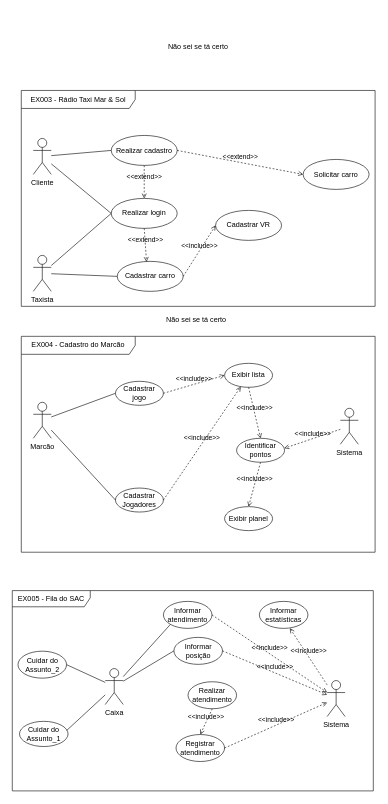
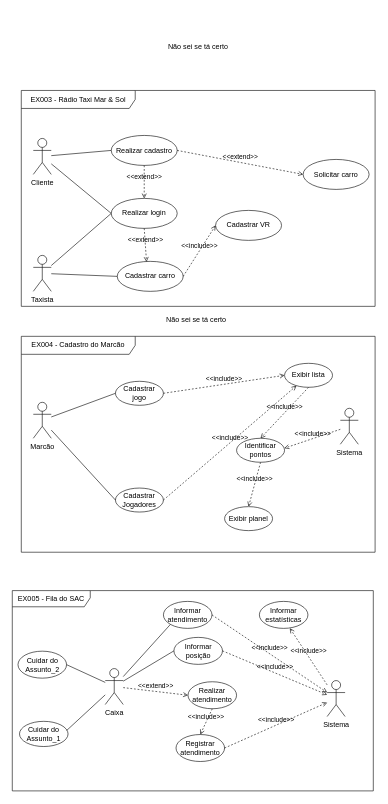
  <mxCell id="0" />
  <mxCell id="1" parent="0" />
  <mxCell id="2" value="Cliente" style="shape=umlActor;verticalLabelPosition=bottom;verticalAlign=top;html=1;outlineConnect=0;" vertex="1" parent="1"><mxGeometry y="230" width="30" height="60" as="geometry" x="55" /></mxCell>
  <mxCell id="3" value="Taxista" style="shape=umlActor;verticalLabelPosition=bottom;verticalAlign=top;html=1;outlineConnect=0;" vertex="1" parent="1"><mxGeometry y="425" width="30" height="60" as="geometry" x="55" /></mxCell>
  <mxCell id="4" value="EX003 - Rádio Taxi Mar &amp;amp; Sol" style="shape=umlFrame;whiteSpace=wrap;html=1;pointerEvents=0;width=190;height=30;" vertex="1" parent="1"><mxGeometry x="35" y="150" width="590" height="360" as="geometry" /></mxCell>
  <mxCell id="5" value="Realizar cadastro" style="ellipse;whiteSpace=wrap;html=1;" vertex="1" parent="1"><mxGeometry x="185" y="225" width="110" height="50" as="geometry" /></mxCell>
  <mxCell id="6" value="" style="endArrow=none;html=1;rounded=0;entryX=0;entryY=0.5;entryDx=0;entryDy=0;" edge="1" parent="1" source="2" target="5"><mxGeometry width="50" height="50" relative="1" as="geometry"><mxPoint x="205" y="250" as="sourcePoint" /><mxPoint x="255" y="200" as="targetPoint" /></mxGeometry></mxCell>
  <mxCell id="7" value="Realizar login" style="ellipse;whiteSpace=wrap;html=1;" vertex="1" parent="1"><mxGeometry x="185" y="330" width="110" height="50" as="geometry" /></mxCell>
  <mxCell id="8" value="Solicitar carro" style="ellipse;whiteSpace=wrap;html=1;" vertex="1" parent="1"><mxGeometry x="505" y="265" width="110" height="50" as="geometry" /></mxCell>
  <mxCell id="9" value="Cadastrar VR" style="ellipse;whiteSpace=wrap;html=1;" vertex="1" parent="1"><mxGeometry x="359" y="350" width="110" height="50" as="geometry" /></mxCell>
  <mxCell id="10" value="" style="endArrow=none;html=1;rounded=0;entryX=0;entryY=0.5;entryDx=0;entryDy=0;" edge="1" parent="1" source="2" target="7"><mxGeometry width="50" height="50" relative="1" as="geometry"><mxPoint x="175" y="260" as="sourcePoint" /><mxPoint x="225" y="210" as="targetPoint" /></mxGeometry></mxCell>
  <mxCell id="11" value="&amp;lt;&amp;lt;extend&amp;gt;&amp;gt;" style="html=1;verticalAlign=bottom;labelBackgroundColor=none;endArrow=open;endFill=0;dashed=1;rounded=0;exitX=1;exitY=0.5;exitDx=0;exitDy=0;entryX=0;entryY=0.5;entryDx=0;entryDy=0;" edge="1" parent="1" source="5" target="8"><mxGeometry width="160" relative="1" as="geometry"><mxPoint x="365" y="300" as="sourcePoint" /><mxPoint x="525" y="300" as="targetPoint" /></mxGeometry></mxCell>
  <mxCell id="12" value="" style="endArrow=none;html=1;rounded=0;entryX=0;entryY=0.5;entryDx=0;entryDy=0;" edge="1" parent="1" source="3" target="7"><mxGeometry width="50" height="50" relative="1" as="geometry"><mxPoint x="205" y="460" as="sourcePoint" /><mxPoint x="255" y="410" as="targetPoint" /></mxGeometry></mxCell>
  <mxCell id="13" value="&amp;lt;&amp;lt;extend&amp;gt;&amp;gt;" style="html=1;verticalAlign=bottom;labelBackgroundColor=none;endArrow=open;endFill=0;dashed=1;rounded=0;exitX=0.5;exitY=1;exitDx=0;exitDy=0;entryX=0.5;entryY=0;entryDx=0;entryDy=0;" edge="1" parent="1" source="5" target="7"><mxGeometry width="160" relative="1" as="geometry"><mxPoint x="395" y="300" as="sourcePoint" /><mxPoint x="515" y="300" as="targetPoint" /></mxGeometry></mxCell>
  <mxCell id="14" value="Cadastrar carro" style="ellipse;whiteSpace=wrap;html=1;" vertex="1" parent="1"><mxGeometry x="195" y="435" width="110" height="50" as="geometry" /></mxCell>
  <mxCell id="15" value="" style="endArrow=none;html=1;rounded=0;entryX=0;entryY=0.5;entryDx=0;entryDy=0;" edge="1" parent="1" source="3" target="14"><mxGeometry width="50" height="50" relative="1" as="geometry"><mxPoint x="165" y="485" as="sourcePoint" /><mxPoint x="215" y="435" as="targetPoint" /></mxGeometry></mxCell>
  <mxCell id="16" value="&amp;lt;&amp;lt;include&amp;gt;&amp;gt;" style="html=1;verticalAlign=bottom;labelBackgroundColor=none;endArrow=open;endFill=0;dashed=1;rounded=0;exitX=1;exitY=0.5;exitDx=0;exitDy=0;entryX=0;entryY=0.5;entryDx=0;entryDy=0;" edge="1" parent="1" source="14" target="9"><mxGeometry width="160" relative="1" as="geometry"><mxPoint x="335" y="350" as="sourcePoint" /><mxPoint x="385" y="410" as="targetPoint" /></mxGeometry></mxCell>
  <mxCell id="17" value="&amp;lt;&amp;lt;extend&amp;gt;&amp;gt;" style="html=1;verticalAlign=bottom;labelBackgroundColor=none;endArrow=open;endFill=0;dashed=1;rounded=0;exitX=0.5;exitY=1;exitDx=0;exitDy=0;entryX=0.444;entryY=0.017;entryDx=0;entryDy=0;entryPerimeter=0;" edge="1" parent="1" source="7" target="14"><mxGeometry width="160" relative="1" as="geometry"><mxPoint x="332" y="315" as="sourcePoint" /><mxPoint x="285" y="394" as="targetPoint" /></mxGeometry></mxCell>
  <mxCell id="18" value="&lt;h1&gt;&lt;br&gt;&lt;/h1&gt;&lt;p&gt;Não sei se tá certo&lt;/p&gt;" style="text;html=1;strokeColor=none;fillColor=none;spacing=5;spacingTop=-20;whiteSpace=wrap;overflow=hidden;rounded=0;" vertex="1" parent="1"><mxGeometry x="275" y="20" width="110" height="80" as="geometry" /></mxCell>
  <mxCell id="19" value="EX004 - Cadastro do Marcão" style="shape=umlFrame;whiteSpace=wrap;html=1;pointerEvents=0;width=190;height=30;" vertex="1" parent="1"><mxGeometry x="35" y="560" width="590" height="360" as="geometry" /></mxCell>
  <mxCell id="20" value="Marcão" style="shape=umlActor;verticalLabelPosition=bottom;verticalAlign=top;html=1;outlineConnect=0;" vertex="1" parent="1"><mxGeometry x="55" y="670" width="30" height="60" as="geometry" /></mxCell>
  <mxCell id="21" value="Sistema" style="shape=umlActor;verticalLabelPosition=bottom;verticalAlign=top;html=1;outlineConnect=0;" vertex="1" parent="1"><mxGeometry x="567" y="680" width="30" height="60" as="geometry" /></mxCell>
- <mxCell id="22" value="Exibir lista" style="ellipse;whiteSpace=wrap;html=1;" vertex="1" parent="1"><mxGeometry x="374" y="605" width="80" height="40" as="geometry" /></mxCell>
+ <mxCell id="22" value="Exibir lista" style="ellipse;whiteSpace=wrap;html=1;" vertex="1" parent="1"><mxGeometry x="474" y="605" width="80" height="40" as="geometry" /></mxCell>
  <mxCell id="23" value="Cadastrar Jogadores" style="ellipse;whiteSpace=wrap;html=1;" vertex="1" parent="1"><mxGeometry x="192" y="813" width="80" height="40" as="geometry" /></mxCell>
  <mxCell id="24" value="Cadastrar jogo" style="ellipse;whiteSpace=wrap;html=1;" vertex="1" parent="1"><mxGeometry x="192" y="635" width="80" height="40" as="geometry" /></mxCell>
  <mxCell id="25" value="Exibir planel" style="ellipse;whiteSpace=wrap;html=1;" vertex="1" parent="1"><mxGeometry x="374" y="844" width="80" height="40" as="geometry" /></mxCell>
  <mxCell id="26" value="" style="endArrow=none;html=1;rounded=0;entryX=0;entryY=0.5;entryDx=0;entryDy=0;" edge="1" parent="1" source="20" target="23"><mxGeometry width="50" height="50" relative="1" as="geometry"><mxPoint x="165" y="750" as="sourcePoint" /><mxPoint x="215" y="700" as="targetPoint" /></mxGeometry></mxCell>
  <mxCell id="27" value="" style="endArrow=none;html=1;rounded=0;entryX=0;entryY=0.5;entryDx=0;entryDy=0;" edge="1" parent="1" source="20" target="24"><mxGeometry width="50" height="50" relative="1" as="geometry"><mxPoint x="145" y="680" as="sourcePoint" /><mxPoint x="195" y="630" as="targetPoint" /></mxGeometry></mxCell>
  <mxCell id="28" value="&amp;lt;&amp;lt;include&amp;gt;&amp;gt;" style="html=1;verticalAlign=bottom;labelBackgroundColor=none;endArrow=open;endFill=0;dashed=1;rounded=0;entryX=0.5;entryY=0;entryDx=0;entryDy=0;exitX=0.5;exitY=1;exitDx=0;exitDy=0;" edge="1" parent="1" source="32" target="25"><mxGeometry width="160" relative="1" as="geometry"><mxPoint x="325" y="719.43" as="sourcePoint" /><mxPoint x="485" y="719.43" as="targetPoint" /></mxGeometry></mxCell>
  <mxCell id="29" value="&amp;lt;&amp;lt;include&amp;gt;&amp;gt;" style="html=1;verticalAlign=bottom;labelBackgroundColor=none;endArrow=open;endFill=0;dashed=1;rounded=0;entryX=0.5;entryY=0;entryDx=0;entryDy=0;exitX=0.5;exitY=1;exitDx=0;exitDy=0;" edge="1" parent="1" source="22" target="32"><mxGeometry width="160" relative="1" as="geometry"><mxPoint x="486" y="660" as="sourcePoint" /><mxPoint x="395" y="716" as="targetPoint" /></mxGeometry></mxCell>
  <mxCell id="30" value="&amp;lt;&amp;lt;include&amp;gt;&amp;gt;" style="html=1;verticalAlign=bottom;labelBackgroundColor=none;endArrow=open;endFill=0;dashed=1;rounded=0;exitX=1;exitY=0.5;exitDx=0;exitDy=0;entryX=0;entryY=0.5;entryDx=0;entryDy=0;" edge="1" parent="1" source="24" target="22"><mxGeometry width="160" relative="1" as="geometry"><mxPoint x="160" y="719.43" as="sourcePoint" /><mxPoint x="295" y="700" as="targetPoint" /></mxGeometry></mxCell>
  <mxCell id="31" value="&amp;lt;&amp;lt;include&amp;gt;&amp;gt;" style="html=1;verticalAlign=bottom;labelBackgroundColor=none;endArrow=open;endFill=0;dashed=1;rounded=0;exitX=1;exitY=0.5;exitDx=0;exitDy=0;" edge="1" parent="1" source="23" target="22"><mxGeometry width="160" relative="1" as="geometry"><mxPoint x="295" y="730" as="sourcePoint" /><mxPoint x="455" y="730" as="targetPoint" /></mxGeometry></mxCell>
  <mxCell id="32" value="Identificar pontos" style="ellipse;whiteSpace=wrap;html=1;" vertex="1" parent="1"><mxGeometry x="394" y="730" width="80" height="40" as="geometry" /></mxCell>
  <mxCell id="33" value="&amp;lt;&amp;lt;include&amp;gt;&amp;gt;" style="html=1;verticalAlign=bottom;labelBackgroundColor=none;endArrow=open;endFill=0;dashed=1;rounded=0;entryX=0.995;entryY=0.414;entryDx=0;entryDy=0;entryPerimeter=0;" edge="1" parent="1" source="21" target="32"><mxGeometry width="160" relative="1" as="geometry"><mxPoint x="554" y="733" as="sourcePoint" /><mxPoint x="445" y="748" as="targetPoint" /></mxGeometry></mxCell>
  <mxCell id="34" value="&lt;h1&gt;&lt;br&gt;&lt;/h1&gt;&lt;p&gt;Não sei se tá certo&lt;/p&gt;" style="text;html=1;strokeColor=none;fillColor=none;spacing=5;spacingTop=-20;whiteSpace=wrap;overflow=hidden;rounded=0;" vertex="1" parent="1"><mxGeometry x="272" y="474" width="110" height="80" as="geometry" /></mxCell>
  <mxCell id="35" value="EX005 - Fila do SAC" style="shape=umlFrame;whiteSpace=wrap;html=1;pointerEvents=0;width=130;height=27;" vertex="1" parent="1"><mxGeometry x="20" y="984" width="602" height="334" as="geometry" /></mxCell>
  <mxCell id="36" value="Caixa" style="shape=umlActor;verticalLabelPosition=bottom;verticalAlign=top;html=1;outlineConnect=0;" vertex="1" parent="1"><mxGeometry x="175" y="1114" width="30" height="60" as="geometry" /></mxCell>
  <mxCell id="37" value="Cuidar do Assunto_1" style="ellipse;whiteSpace=wrap;html=1;" vertex="1" parent="1"><mxGeometry x="32" y="1202" width="81" height="42" as="geometry" /></mxCell>
  <mxCell id="38" value="Cuidar do Assunto_2" style="ellipse;whiteSpace=wrap;html=1;" vertex="1" parent="1"><mxGeometry x="29.5" y="1085" width="81" height="45" as="geometry" /></mxCell>
  <mxCell id="39" value="" style="endArrow=none;html=1;rounded=0;entryX=0.972;entryY=0.361;entryDx=0;entryDy=0;entryPerimeter=0;" edge="1" parent="1" source="36" target="37"><mxGeometry width="50" height="50" relative="1" as="geometry"><mxPoint x="144" y="1223" as="sourcePoint" /><mxPoint x="194" y="1173" as="targetPoint" /></mxGeometry></mxCell>
  <mxCell id="40" value="" style="endArrow=none;html=1;rounded=0;entryX=1;entryY=0.5;entryDx=0;entryDy=0;" edge="1" parent="1" source="36" target="38"><mxGeometry width="50" height="50" relative="1" as="geometry"><mxPoint x="124" y="1232" as="sourcePoint" /><mxPoint x="233" y="1190" as="targetPoint" /></mxGeometry></mxCell>
  <mxCell id="41" value="Sistema" style="shape=umlActor;verticalLabelPosition=bottom;verticalAlign=top;html=1;outlineConnect=0;" vertex="1" parent="1"><mxGeometry x="545" y="1134" width="30" height="60" as="geometry" /></mxCell>
  <mxCell id="42" value="" style="endArrow=none;html=1;rounded=0;entryX=0;entryY=0.5;entryDx=0;entryDy=0;" edge="1" parent="1" source="36" target="43"><mxGeometry width="50" height="50" relative="1" as="geometry"><mxPoint x="293" y="1132" as="sourcePoint" /><mxPoint x="314" y="1132" as="targetPoint" /></mxGeometry></mxCell>
  <mxCell id="43" value="Informar posição" style="ellipse;whiteSpace=wrap;html=1;" vertex="1" parent="1"><mxGeometry x="289.5" y="1062" width="81" height="45" as="geometry" /></mxCell>
  <mxCell id="44" value="&amp;lt;&amp;lt;include&amp;gt;&amp;gt;" style="html=1;verticalAlign=bottom;labelBackgroundColor=none;endArrow=open;endFill=0;dashed=1;rounded=0;exitX=1;exitY=0.5;exitDx=0;exitDy=0;" edge="1" parent="1" source="43" target="41"><mxGeometry width="160" relative="1" as="geometry"><mxPoint x="354" y="1155" as="sourcePoint" /><mxPoint x="514" y="1155" as="targetPoint" /></mxGeometry></mxCell>
  <mxCell id="45" value="Realizar atendimento" style="ellipse;whiteSpace=wrap;html=1;" vertex="1" parent="1"><mxGeometry x="313" y="1136" width="81" height="45" as="geometry" /></mxCell>
  <mxCell id="46" value="Registrar atendimento" style="ellipse;whiteSpace=wrap;html=1;" vertex="1" parent="1"><mxGeometry x="293" y="1224" width="81" height="45" as="geometry" /></mxCell>
  <mxCell id="47" value="&amp;lt;&amp;lt;include&amp;gt;&amp;gt;" style="html=1;verticalAlign=bottom;labelBackgroundColor=none;endArrow=open;endFill=0;dashed=1;rounded=0;exitX=1;exitY=0.5;exitDx=0;exitDy=0;" edge="1" parent="1" source="46" target="41"><mxGeometry width="160" relative="1" as="geometry"><mxPoint x="385" y="1212" as="sourcePoint" /><mxPoint x="493" y="1259" as="targetPoint" /></mxGeometry></mxCell>
  <mxCell id="48" value="&amp;lt;&amp;lt;include&amp;gt;&amp;gt;" style="html=1;verticalAlign=bottom;labelBackgroundColor=none;endArrow=open;endFill=0;dashed=1;rounded=0;exitX=0.5;exitY=1;exitDx=0;exitDy=0;entryX=0.5;entryY=0;entryDx=0;entryDy=0;" edge="1" parent="1" source="45" target="46"><mxGeometry width="160" relative="1" as="geometry"><mxPoint x="384" y="1227" as="sourcePoint" /><mxPoint x="555" y="1178" as="targetPoint" /></mxGeometry></mxCell>
  <mxCell id="49" value="Informar estatísticas" style="ellipse;whiteSpace=wrap;html=1;" vertex="1" parent="1"><mxGeometry x="432" y="1002" width="81" height="45" as="geometry" /></mxCell>
  <mxCell id="50" value="&amp;lt;&amp;lt;include&amp;gt;&amp;gt;" style="html=1;verticalAlign=bottom;labelBackgroundColor=none;endArrow=open;endFill=0;dashed=1;rounded=0;entryX=0.628;entryY=0.994;entryDx=0;entryDy=0;entryPerimeter=0;" edge="1" parent="1" source="41" target="49"><mxGeometry width="160" relative="1" as="geometry"><mxPoint x="432" y="1095.21" as="sourcePoint" /><mxPoint x="592" y="1095.21" as="targetPoint" /></mxGeometry></mxCell>
+ <mxCell id="51" value="&amp;lt;&amp;lt;extend&amp;gt;&amp;gt;" style="html=1;verticalAlign=bottom;labelBackgroundColor=none;endArrow=open;endFill=0;dashed=1;rounded=0;entryX=0;entryY=0.5;entryDx=0;entryDy=0;" edge="1" parent="1" source="36" target="45"><mxGeometry width="160" relative="1" as="geometry"><mxPoint x="268" y="1186" as="sourcePoint" /><mxPoint x="428" y="1186" as="targetPoint" /></mxGeometry></mxCell>
  <mxCell id="52" value="Informar atendimento" style="ellipse;whiteSpace=wrap;html=1;" vertex="1" parent="1"><mxGeometry x="272" y="1002" width="81" height="45" as="geometry" /></mxCell>
  <mxCell id="53" value="" style="endArrow=none;html=1;rounded=0;entryX=0;entryY=1;entryDx=0;entryDy=0;" edge="1" parent="1" source="36" target="52"><mxGeometry width="50" height="50" relative="1" as="geometry"><mxPoint x="239.5" y="1213" as="sourcePoint" /><mxPoint x="289.5" y="1163" as="targetPoint" /></mxGeometry></mxCell>
  <mxCell id="54" value="&amp;lt;&amp;lt;include&amp;gt;&amp;gt;" style="html=1;verticalAlign=bottom;labelBackgroundColor=none;endArrow=open;endFill=0;dashed=1;rounded=0;exitX=1;exitY=0.5;exitDx=0;exitDy=0;" edge="1" parent="1" source="52" target="41"><mxGeometry width="160" relative="1" as="geometry"><mxPoint x="268" y="1186" as="sourcePoint" /><mxPoint x="428" y="1186" as="targetPoint" /></mxGeometry></mxCell>
